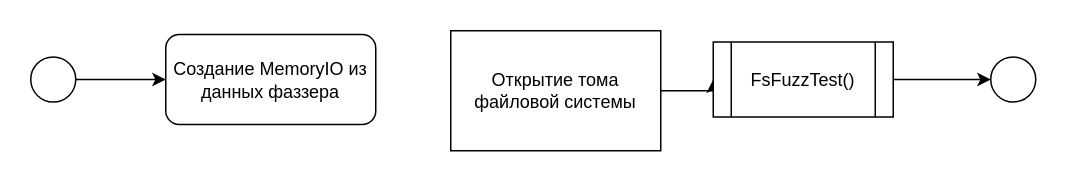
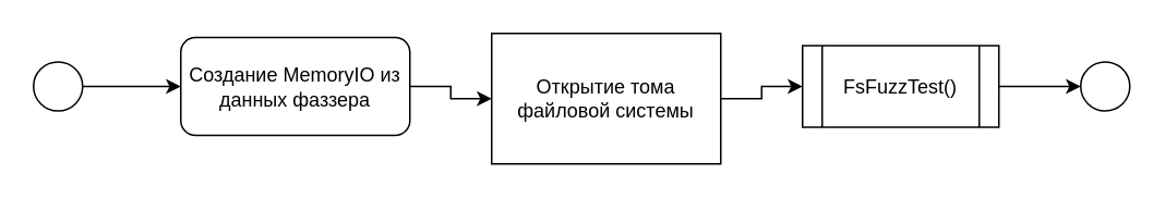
  <mxCell id="0" />
  <mxCell id="1" parent="0" />
+ <mxCell id="2" style="edgeStyle=orthogonalEdgeStyle;rounded=0;orthogonalLoop=1;jettySize=auto;html=1;exitX=1;exitY=0.5;exitDx=0;exitDy=0;entryX=0;entryY=0.5;entryDx=0;entryDy=0;" edge="1" parent="1" source="3" target="7"><mxGeometry relative="1" as="geometry" /></mxCell>
  <mxCell id="3" value="Создание MemoryIO из данных фаззера" style="whiteSpace=wrap;html=1;rounded=1;" vertex="1" parent="1"><mxGeometry x="110" y="22.5" width="140" height="60" as="geometry" /></mxCell>
  <mxCell id="4" style="edgeStyle=orthogonalEdgeStyle;rounded=0;orthogonalLoop=1;jettySize=auto;html=1;exitX=1;exitY=0.5;exitDx=0;exitDy=0;entryX=0;entryY=0.5;entryDx=0;entryDy=0;" edge="1" parent="1" source="5" target="3"><mxGeometry relative="1" as="geometry" /></mxCell>
  <mxCell id="5" value="" style="ellipse;whiteSpace=wrap;html=1;aspect=fixed;" vertex="1" parent="1"><mxGeometry x="20" y="37.5" width="30" height="30" as="geometry" /></mxCell>
  <mxCell id="6" style="edgeStyle=orthogonalEdgeStyle;rounded=0;orthogonalLoop=1;jettySize=auto;html=1;exitX=1;exitY=0.5;exitDx=0;exitDy=0;entryX=0;entryY=0.5;entryDx=0;entryDy=0;" edge="1" parent="1" source="7" target="9"><mxGeometry relative="1" as="geometry" /></mxCell>
  <mxCell id="7" value="Открытие тома файловой системы" style="rounded=0;whiteSpace=wrap;html=1;" vertex="1" parent="1"><mxGeometry x="300" y="20" width="140" height="80" as="geometry" /></mxCell>
  <mxCell id="8" style="edgeStyle=orthogonalEdgeStyle;rounded=0;orthogonalLoop=1;jettySize=auto;html=1;exitX=1;exitY=0.5;exitDx=0;exitDy=0;entryX=0;entryY=0.5;entryDx=0;entryDy=0;" edge="1" parent="1" source="9" target="10"><mxGeometry relative="1" as="geometry" /></mxCell>
- <mxCell id="9" value="FsFuzzTest()" style="shape=process;whiteSpace=wrap;html=1;backgroundOutline=1;" vertex="1" parent="1"><mxGeometry x="475" y="27.5" width="120" height="50" as="geometry" /></mxCell>
+ <mxCell id="9" value="FsFuzzTest()" style="shape=process;whiteSpace=wrap;html=1;backgroundOutline=1;" vertex="1" parent="1"><mxGeometry x="490" y="27.5" width="120" height="50" as="geometry" /></mxCell>
  <mxCell id="10" value="" style="ellipse;whiteSpace=wrap;html=1;aspect=fixed;" vertex="1" parent="1"><mxGeometry x="660" y="37.5" width="30" height="30" as="geometry" /></mxCell>
